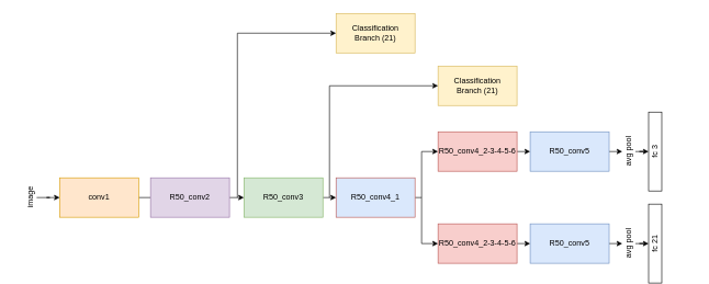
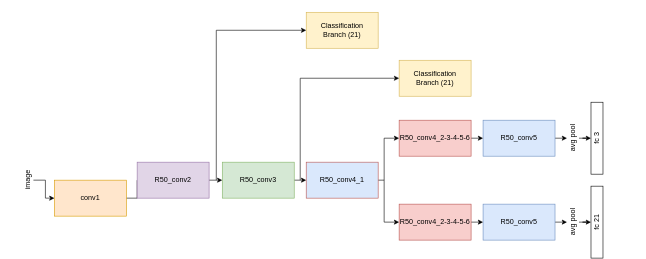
  <mxCell id="0" />
  <mxCell id="1" parent="0" />
  <mxCell id="2" style="edgeStyle=orthogonalEdgeStyle;rounded=0;orthogonalLoop=1;jettySize=auto;html=1;exitX=1;exitY=0.5;exitDx=0;exitDy=0;entryX=0;entryY=0.5;entryDx=0;entryDy=0;endArrow=none;" parent="1" source="3" target="5" edge="1"><mxGeometry relative="1" as="geometry" /></mxCell>
- <mxCell id="3" value="conv1" style="rounded=0;whiteSpace=wrap;html=1;fillColor=#ffe6cc;strokeColor=#d79b00;" parent="1" vertex="1"><mxGeometry x="90" y="270" width="120" height="60" as="geometry" /></mxCell>
+ <mxCell id="3" value="conv1" style="rounded=0;whiteSpace=wrap;html=1;fillColor=#ffe6cc;strokeColor=#d79b00;" parent="1" vertex="1"><mxGeometry x="90" y="300" width="120" height="60" as="geometry" /></mxCell>
  <mxCell id="4" style="edgeStyle=orthogonalEdgeStyle;rounded=0;orthogonalLoop=1;jettySize=auto;html=1;exitX=1;exitY=0.5;exitDx=0;exitDy=0;entryX=0;entryY=0.5;entryDx=0;entryDy=0;" parent="1" source="5" target="7" edge="1"><mxGeometry relative="1" as="geometry" /></mxCell>
  <mxCell id="5" value="R50_conv2" style="rounded=0;whiteSpace=wrap;html=1;fillColor=#e1d5e7;strokeColor=#9673a6;" parent="1" vertex="1"><mxGeometry x="228" y="270" width="120" height="60" as="geometry" /></mxCell>
  <mxCell id="6" style="edgeStyle=orthogonalEdgeStyle;rounded=0;orthogonalLoop=1;jettySize=auto;html=1;exitX=1;exitY=0.5;exitDx=0;exitDy=0;entryX=0.5;entryY=0;entryDx=0;entryDy=0;" parent="1" source="7" edge="1"><mxGeometry relative="1" as="geometry"><mxPoint x="510" y="300" as="targetPoint" /></mxGeometry></mxCell>
  <mxCell id="7" value="R50_conv3" style="rounded=0;whiteSpace=wrap;html=1;fillColor=#d5e8d4;strokeColor=#82b366;" parent="1" vertex="1"><mxGeometry x="370" y="270" width="120" height="60" as="geometry" /></mxCell>
  <mxCell id="8" style="edgeStyle=orthogonalEdgeStyle;rounded=0;orthogonalLoop=1;jettySize=auto;html=1;entryX=0;entryY=0.5;entryDx=0;entryDy=0;" parent="1" source="9" target="3" edge="1"><mxGeometry relative="1" as="geometry" /></mxCell>
  <mxCell id="9" value="image" style="text;html=1;align=center;verticalAlign=middle;resizable=0;points=[];autosize=1;strokeColor=none;fillColor=none;rotation=-90;" parent="1" vertex="1"><mxGeometry x="20" y="290" width="50" height="20" as="geometry" /></mxCell>
  <mxCell id="10" style="edgeStyle=orthogonalEdgeStyle;rounded=0;orthogonalLoop=1;jettySize=auto;html=1;exitX=1;exitY=0.5;exitDx=0;exitDy=0;entryX=0.5;entryY=0;entryDx=0;entryDy=0;entryPerimeter=0;" parent="1" source="11" target="13" edge="1"><mxGeometry relative="1" as="geometry" /></mxCell>
  <mxCell id="11" value="R50_conv5" style="rounded=0;whiteSpace=wrap;html=1;fillColor=#dae8fc;strokeColor=#6c8ebf;" parent="1" vertex="1"><mxGeometry x="805" y="200" width="120" height="60" as="geometry" /></mxCell>
  <mxCell id="12" style="edgeStyle=orthogonalEdgeStyle;curved=1;rounded=0;orthogonalLoop=1;jettySize=auto;html=1;entryX=0.5;entryY=0;entryDx=0;entryDy=0;endArrow=classic;endFill=1;" parent="1" source="13" target="14" edge="1"><mxGeometry relative="1" as="geometry" /></mxCell>
  <mxCell id="13" value="avg pool" style="text;html=1;align=center;verticalAlign=middle;resizable=0;points=[];autosize=1;strokeColor=none;fillColor=none;rotation=-90;" parent="1" vertex="1"><mxGeometry x="925" y="220" width="60" height="20" as="geometry" /></mxCell>
  <mxCell id="14" value="fc 3" style="rounded=0;whiteSpace=wrap;html=1;rotation=-90;" parent="1" vertex="1"><mxGeometry x="935" y="220" width="120" height="20" as="geometry" /></mxCell>
  <mxCell id="15" style="edgeStyle=orthogonalEdgeStyle;rounded=0;orthogonalLoop=1;jettySize=auto;html=1;exitX=1;exitY=0.5;exitDx=0;exitDy=0;entryX=0;entryY=0.5;entryDx=0;entryDy=0;" parent="1" source="16" target="18" edge="1"><mxGeometry relative="1" as="geometry"><Array as="points"><mxPoint x="640" y="300" /><mxPoint x="640" y="230" /></Array></mxGeometry></mxCell>
  <mxCell id="16" value="R50_conv4_1" style="rounded=0;whiteSpace=wrap;html=1;fillColor=#dae8fc;strokeColor=#b85450;" parent="1" vertex="1"><mxGeometry x="510" y="270" width="120" height="60" as="geometry" /></mxCell>
  <mxCell id="17" style="edgeStyle=orthogonalEdgeStyle;rounded=0;orthogonalLoop=1;jettySize=auto;html=1;exitX=1;exitY=0.5;exitDx=0;exitDy=0;entryX=0;entryY=0.5;entryDx=0;entryDy=0;" parent="1" source="18" target="11" edge="1"><mxGeometry relative="1" as="geometry" /></mxCell>
  <mxCell id="18" value="R50_conv4_2-3-4-5-6" style="rounded=0;whiteSpace=wrap;html=1;fillColor=#f8cecc;strokeColor=#b85450;" parent="1" vertex="1"><mxGeometry x="665" y="200" width="120" height="60" as="geometry" /></mxCell>
  <mxCell id="19" value="" style="endArrow=classic;html=1;rounded=0;entryX=0;entryY=0.5;entryDx=0;entryDy=0;" parent="1" target="26" edge="1"><mxGeometry width="50" height="50" relative="1" as="geometry"><mxPoint x="640" y="300" as="sourcePoint" /><mxPoint x="660" y="440" as="targetPoint" /><Array as="points"><mxPoint x="640" y="370" /></Array></mxGeometry></mxCell>
  <mxCell id="20" style="edgeStyle=orthogonalEdgeStyle;rounded=0;orthogonalLoop=1;jettySize=auto;html=1;exitX=1;exitY=0.5;exitDx=0;exitDy=0;entryX=0.5;entryY=0;entryDx=0;entryDy=0;entryPerimeter=0;" parent="1" source="21" target="23" edge="1"><mxGeometry relative="1" as="geometry" /></mxCell>
  <mxCell id="21" value="R50_conv5" style="rounded=0;whiteSpace=wrap;html=1;fillColor=#dae8fc;strokeColor=#6c8ebf;" parent="1" vertex="1"><mxGeometry x="805" y="340" width="120" height="60" as="geometry" /></mxCell>
  <mxCell id="22" style="edgeStyle=orthogonalEdgeStyle;curved=1;rounded=0;orthogonalLoop=1;jettySize=auto;html=1;entryX=0.5;entryY=0;entryDx=0;entryDy=0;endArrow=classic;endFill=1;" parent="1" source="23" target="24" edge="1"><mxGeometry relative="1" as="geometry" /></mxCell>
  <mxCell id="23" value="avg pool" style="text;html=1;align=center;verticalAlign=middle;resizable=0;points=[];autosize=1;strokeColor=none;fillColor=none;rotation=-90;" parent="1" vertex="1"><mxGeometry x="925" y="360" width="60" height="20" as="geometry" /></mxCell>
  <mxCell id="24" value="fc 21" style="rounded=0;whiteSpace=wrap;html=1;rotation=-90;" parent="1" vertex="1"><mxGeometry x="935" y="360" width="120" height="20" as="geometry" /></mxCell>
  <mxCell id="25" style="edgeStyle=orthogonalEdgeStyle;rounded=0;orthogonalLoop=1;jettySize=auto;html=1;exitX=1;exitY=0.5;exitDx=0;exitDy=0;entryX=0;entryY=0.5;entryDx=0;entryDy=0;" parent="1" source="26" target="21" edge="1"><mxGeometry relative="1" as="geometry" /></mxCell>
  <mxCell id="26" value="R50_conv4_2-3-4-5-6" style="rounded=0;whiteSpace=wrap;html=1;fillColor=#f8cecc;strokeColor=#b85450;" parent="1" vertex="1"><mxGeometry x="665" y="340" width="120" height="60" as="geometry" /></mxCell>
  <mxCell id="27" value="Classification&lt;br&gt;Branch (21)" style="rounded=0;whiteSpace=wrap;html=1;fillColor=#fff2cc;strokeColor=#d6b656;" parent="1" vertex="1"><mxGeometry x="665" y="100" width="120" height="60" as="geometry" /></mxCell>
  <mxCell id="28" value="Classification&lt;br&gt;Branch (21)" style="rounded=0;whiteSpace=wrap;html=1;fillColor=#fff2cc;strokeColor=#d6b656;" parent="1" vertex="1"><mxGeometry x="510" y="20" width="120" height="60" as="geometry" /></mxCell>
  <mxCell id="29" value="" style="endArrow=classic;html=1;rounded=0;entryX=0;entryY=0.5;entryDx=0;entryDy=0;" parent="1" target="27" edge="1"><mxGeometry width="50" height="50" relative="1" as="geometry"><mxPoint x="500" y="300" as="sourcePoint" /><mxPoint x="720" y="270" as="targetPoint" /><Array as="points"><mxPoint x="500" y="130" /></Array></mxGeometry></mxCell>
  <mxCell id="30" value="" style="endArrow=classic;html=1;rounded=0;entryX=0;entryY=0.5;entryDx=0;entryDy=0;" parent="1" target="28" edge="1"><mxGeometry width="50" height="50" relative="1" as="geometry"><mxPoint x="360" y="300" as="sourcePoint" /><mxPoint x="720" y="270" as="targetPoint" /><Array as="points"><mxPoint x="360" y="50" /></Array></mxGeometry></mxCell>
